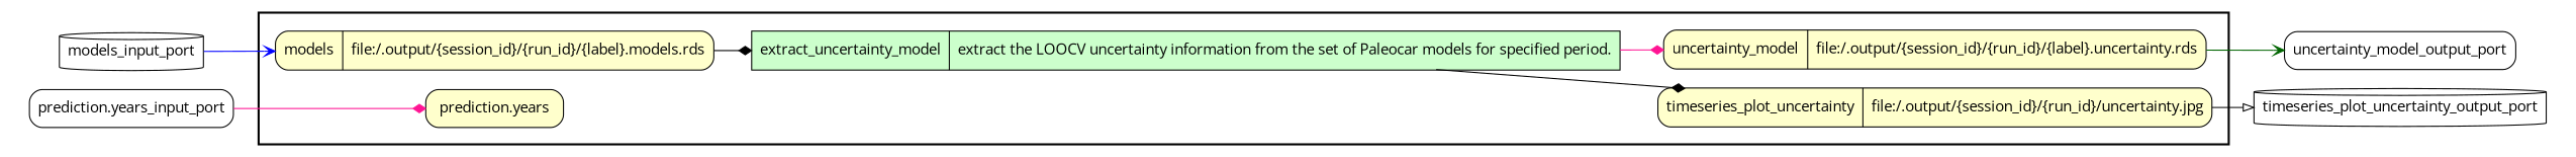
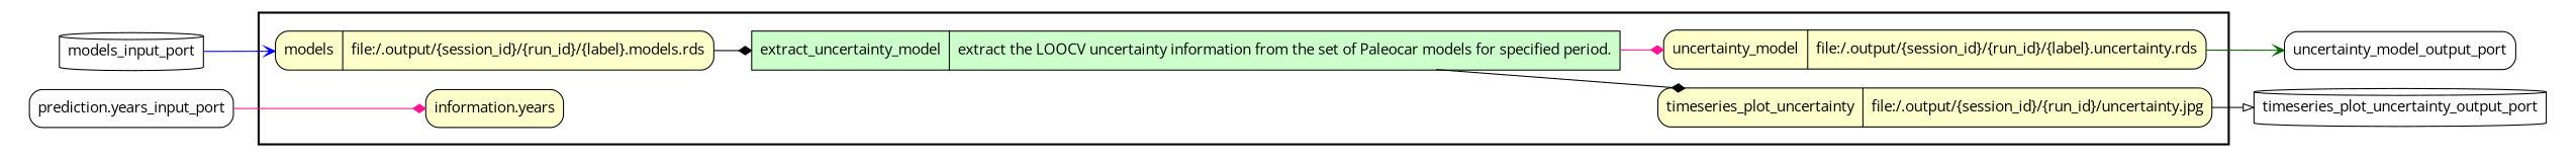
  digraph {
    fontname="Open Sans"
    fontsize=18
    labelloc=t
    rankdir=LR
    node [fillcolor="#FFFFCC" fontname="Open Sans" peripheries=1 shape=record style="rounded,filled"]
    edge [arrowhead=diamond color=black fontname="Open Sans"]
    n1 [fillcolor="#CCFFCC" label="{<f0> extract_uncertainty_model |<f1> extract the LOOCV uncertainty information from the set of Paleocar models for specified period.}" rankdir=LR style=filled]
    n2 [label="{<f0> timeseries_plot_uncertainty |<f1> file\:/.output/\{session_id\}/\{run_id\}/uncertainty.jpg}" rankdir=LR]
    n3 [label="{<f0> uncertainty_model |<f1> file\:/.output/\{session_id\}/\{run_id\}/\{label\}.uncertainty.rds}" rankdir=LR]
    n4 [label="{<f0> models |<f1> file\:/.output/\{session_id\}/\{run_id\}/\{label\}.models.rds}" rankdir=LR]
-   "prediction.years" [shape=box]
+   "prediction.years" [shape=box label="information.years"]
    models_input_port [fillcolor="#FFFFFF" shape=cylinder width=0.2]
    "prediction.years_input_port" [fillcolor="#FFFFFF" shape=box width=0.2]
    timeseries_plot_uncertainty_output_port [fillcolor="#FFFFFF" shape=cylinder width=0.2]
    uncertainty_model_output_port [fillcolor="#FFFFFF" shape=box width=0.2]
    subgraph cluster_1 {
      color=black
      penwidth=2
      subgraph cluster_2 {
        color=black
        penwidth=0
        n1
        n2
        n3
        n4
        "prediction.years"
      }
    }
    subgraph cluster_3 {
      penwidth=0
      subgraph cluster_4 {
        penwidth=0
        models_input_port
        "prediction.years_input_port"
      }
    }
    subgraph cluster_5 {
      penwidth=0
      subgraph cluster_6 {
        penwidth=0
        timeseries_plot_uncertainty_output_port
        uncertainty_model_output_port
      }
    }
    n1 -> n2
    n1 -> n3 [color=deeppink]
    n2 -> timeseries_plot_uncertainty_output_port [arrowhead=onormal]
    n3 -> uncertainty_model_output_port [arrowhead=vee color=darkgreen]
    n4 -> n1
    models_input_port -> n4 [arrowhead=vee color=blue]
    "prediction.years_input_port" -> "prediction.years" [color=deeppink]
  }
